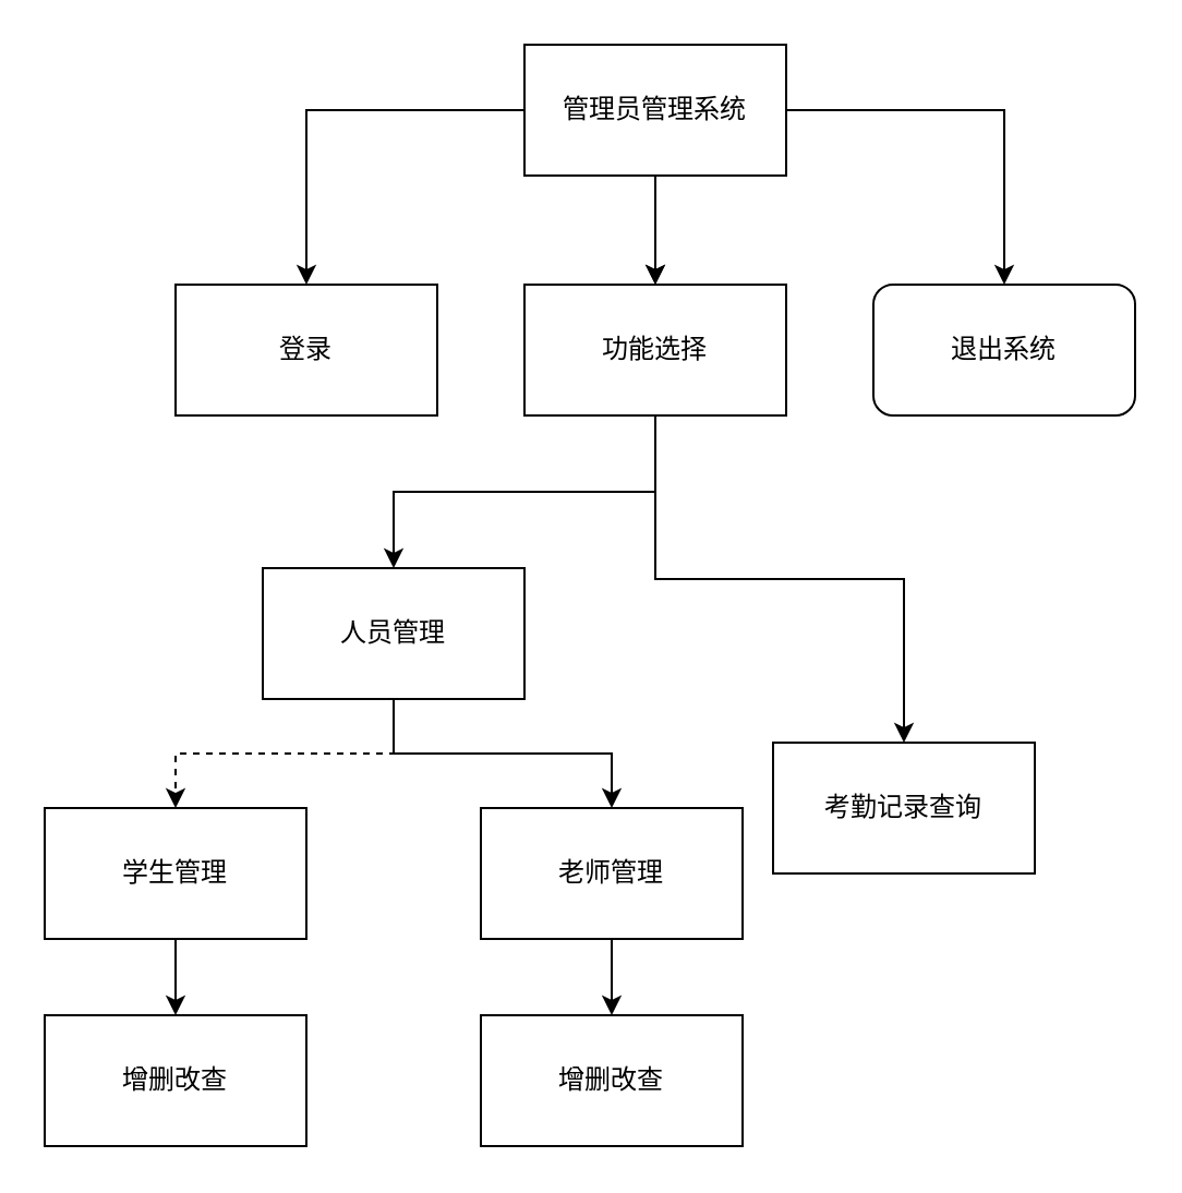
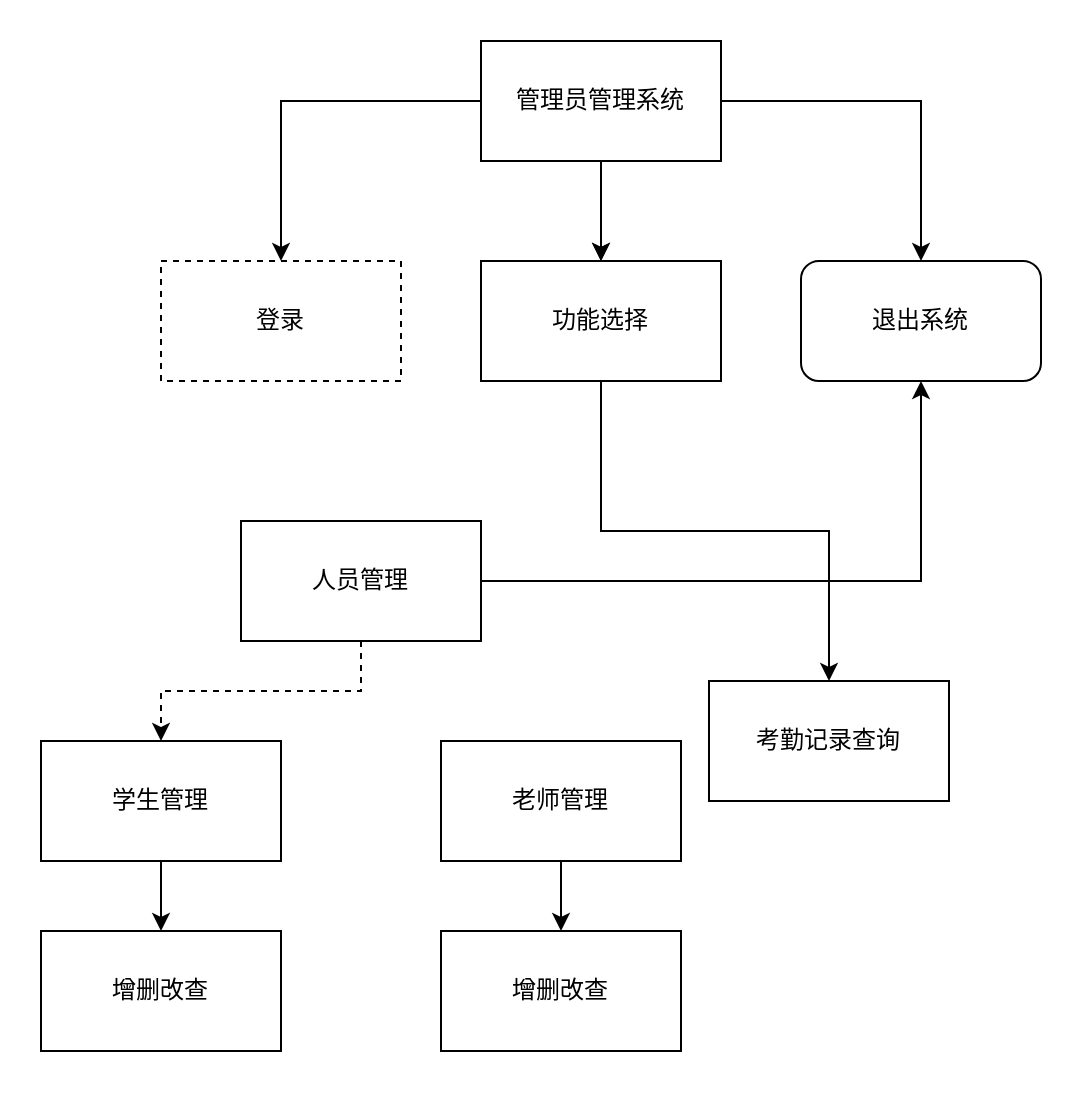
  <mxCell id="0" />
  <mxCell id="1" parent="0" />
  <mxCell id="2" value="" style="edgeStyle=orthogonalEdgeStyle;rounded=0;orthogonalLoop=1;jettySize=auto;html=1;" edge="1" parent="1" source="6" target="9"><mxGeometry relative="1" as="geometry" /></mxCell>
  <mxCell id="3" value="" style="edgeStyle=orthogonalEdgeStyle;rounded=0;orthogonalLoop=1;jettySize=auto;html=1;" edge="1" parent="1" source="6" target="9"><mxGeometry relative="1" as="geometry" /></mxCell>
  <mxCell id="4" value="" style="edgeStyle=orthogonalEdgeStyle;rounded=0;orthogonalLoop=1;jettySize=auto;html=1;" edge="1" parent="1" source="6" target="10"><mxGeometry relative="1" as="geometry" /></mxCell>
  <mxCell id="5" value="" style="edgeStyle=orthogonalEdgeStyle;rounded=0;orthogonalLoop=1;jettySize=auto;html=1;" edge="1" parent="1" source="6" target="11"><mxGeometry relative="1" as="geometry" /></mxCell>
  <mxCell id="6" value="管理员管理系统" style="rounded=0;whiteSpace=wrap;html=1;" vertex="1" parent="1"><mxGeometry x="240" y="20" width="120" height="60" as="geometry" /></mxCell>
- <mxCell id="7" value="" style="edgeStyle=orthogonalEdgeStyle;rounded=0;orthogonalLoop=1;jettySize=auto;html=1;" edge="1" parent="1" source="9" target="14"><mxGeometry relative="1" as="geometry" /></mxCell>
  <mxCell id="8" value="" style="edgeStyle=orthogonalEdgeStyle;rounded=0;orthogonalLoop=1;jettySize=auto;html=1;" edge="1" parent="1" source="9" target="19"><mxGeometry relative="1" as="geometry" /></mxCell>
  <mxCell id="9" value="功能选择" style="rounded=0;whiteSpace=wrap;html=1;" vertex="1" parent="1"><mxGeometry x="240" y="130" width="120" height="60" as="geometry" /></mxCell>
  <mxCell id="10" value="退出系统" style="whiteSpace=wrap;html=1;rounded=1;" vertex="1" parent="1"><mxGeometry x="400" y="130" width="120" height="60" as="geometry" /></mxCell>
- <mxCell id="11" value="登录" style="whiteSpace=wrap;html=1;rounded=0;" vertex="1" parent="1"><mxGeometry x="80" y="130" width="120" height="60" as="geometry" /></mxCell>
+ <mxCell id="11" value="登录" style="whiteSpace=wrap;html=1;rounded=0;dashed=1;" vertex="1" parent="1"><mxGeometry x="80" y="130" width="120" height="60" as="geometry" /></mxCell>
  <mxCell id="12" value="" style="edgeStyle=orthogonalEdgeStyle;rounded=0;orthogonalLoop=1;jettySize=auto;html=1;dashed=1;" edge="1" parent="1" source="14" target="16"><mxGeometry relative="1" as="geometry" /></mxCell>
- <mxCell id="13" value="" style="edgeStyle=orthogonalEdgeStyle;rounded=0;orthogonalLoop=1;jettySize=auto;html=1;" edge="1" parent="1" source="14" target="18"><mxGeometry relative="1" as="geometry" /></mxCell>
+ <mxCell id="13" value="" style="edgeStyle=orthogonalEdgeStyle;rounded=0;orthogonalLoop=1;jettySize=auto;html=1;" edge="1" parent="1" source="14" target="10"><mxGeometry relative="1" as="geometry" /></mxCell>
  <mxCell id="14" value="人员管理" style="whiteSpace=wrap;html=1;rounded=0;" vertex="1" parent="1"><mxGeometry x="120" y="260" width="120" height="60" as="geometry" /></mxCell>
  <mxCell id="15" value="" style="edgeStyle=orthogonalEdgeStyle;rounded=0;orthogonalLoop=1;jettySize=auto;html=1;" edge="1" parent="1" source="16" target="20"><mxGeometry relative="1" as="geometry" /></mxCell>
  <mxCell id="16" value="学生管理" style="whiteSpace=wrap;html=1;rounded=0;" vertex="1" parent="1"><mxGeometry x="20" y="370" width="120" height="60" as="geometry" /></mxCell>
  <mxCell id="17" value="" style="edgeStyle=orthogonalEdgeStyle;rounded=0;orthogonalLoop=1;jettySize=auto;html=1;" edge="1" parent="1" source="18" target="21"><mxGeometry relative="1" as="geometry" /></mxCell>
  <mxCell id="18" value="老师管理" style="whiteSpace=wrap;html=1;rounded=0;" vertex="1" parent="1"><mxGeometry x="220" y="370" width="120" height="60" as="geometry" /></mxCell>
  <mxCell id="19" value="考勤记录查询" style="whiteSpace=wrap;html=1;rounded=0;" vertex="1" parent="1"><mxGeometry x="354" y="340" width="120" height="60" as="geometry" /></mxCell>
  <mxCell id="20" value="增删改查" style="whiteSpace=wrap;html=1;rounded=0;" vertex="1" parent="1"><mxGeometry x="20" y="465" width="120" height="60" as="geometry" /></mxCell>
  <mxCell id="21" value="增删改查" style="whiteSpace=wrap;html=1;rounded=0;" vertex="1" parent="1"><mxGeometry x="220" y="465" width="120" height="60" as="geometry" /></mxCell>
